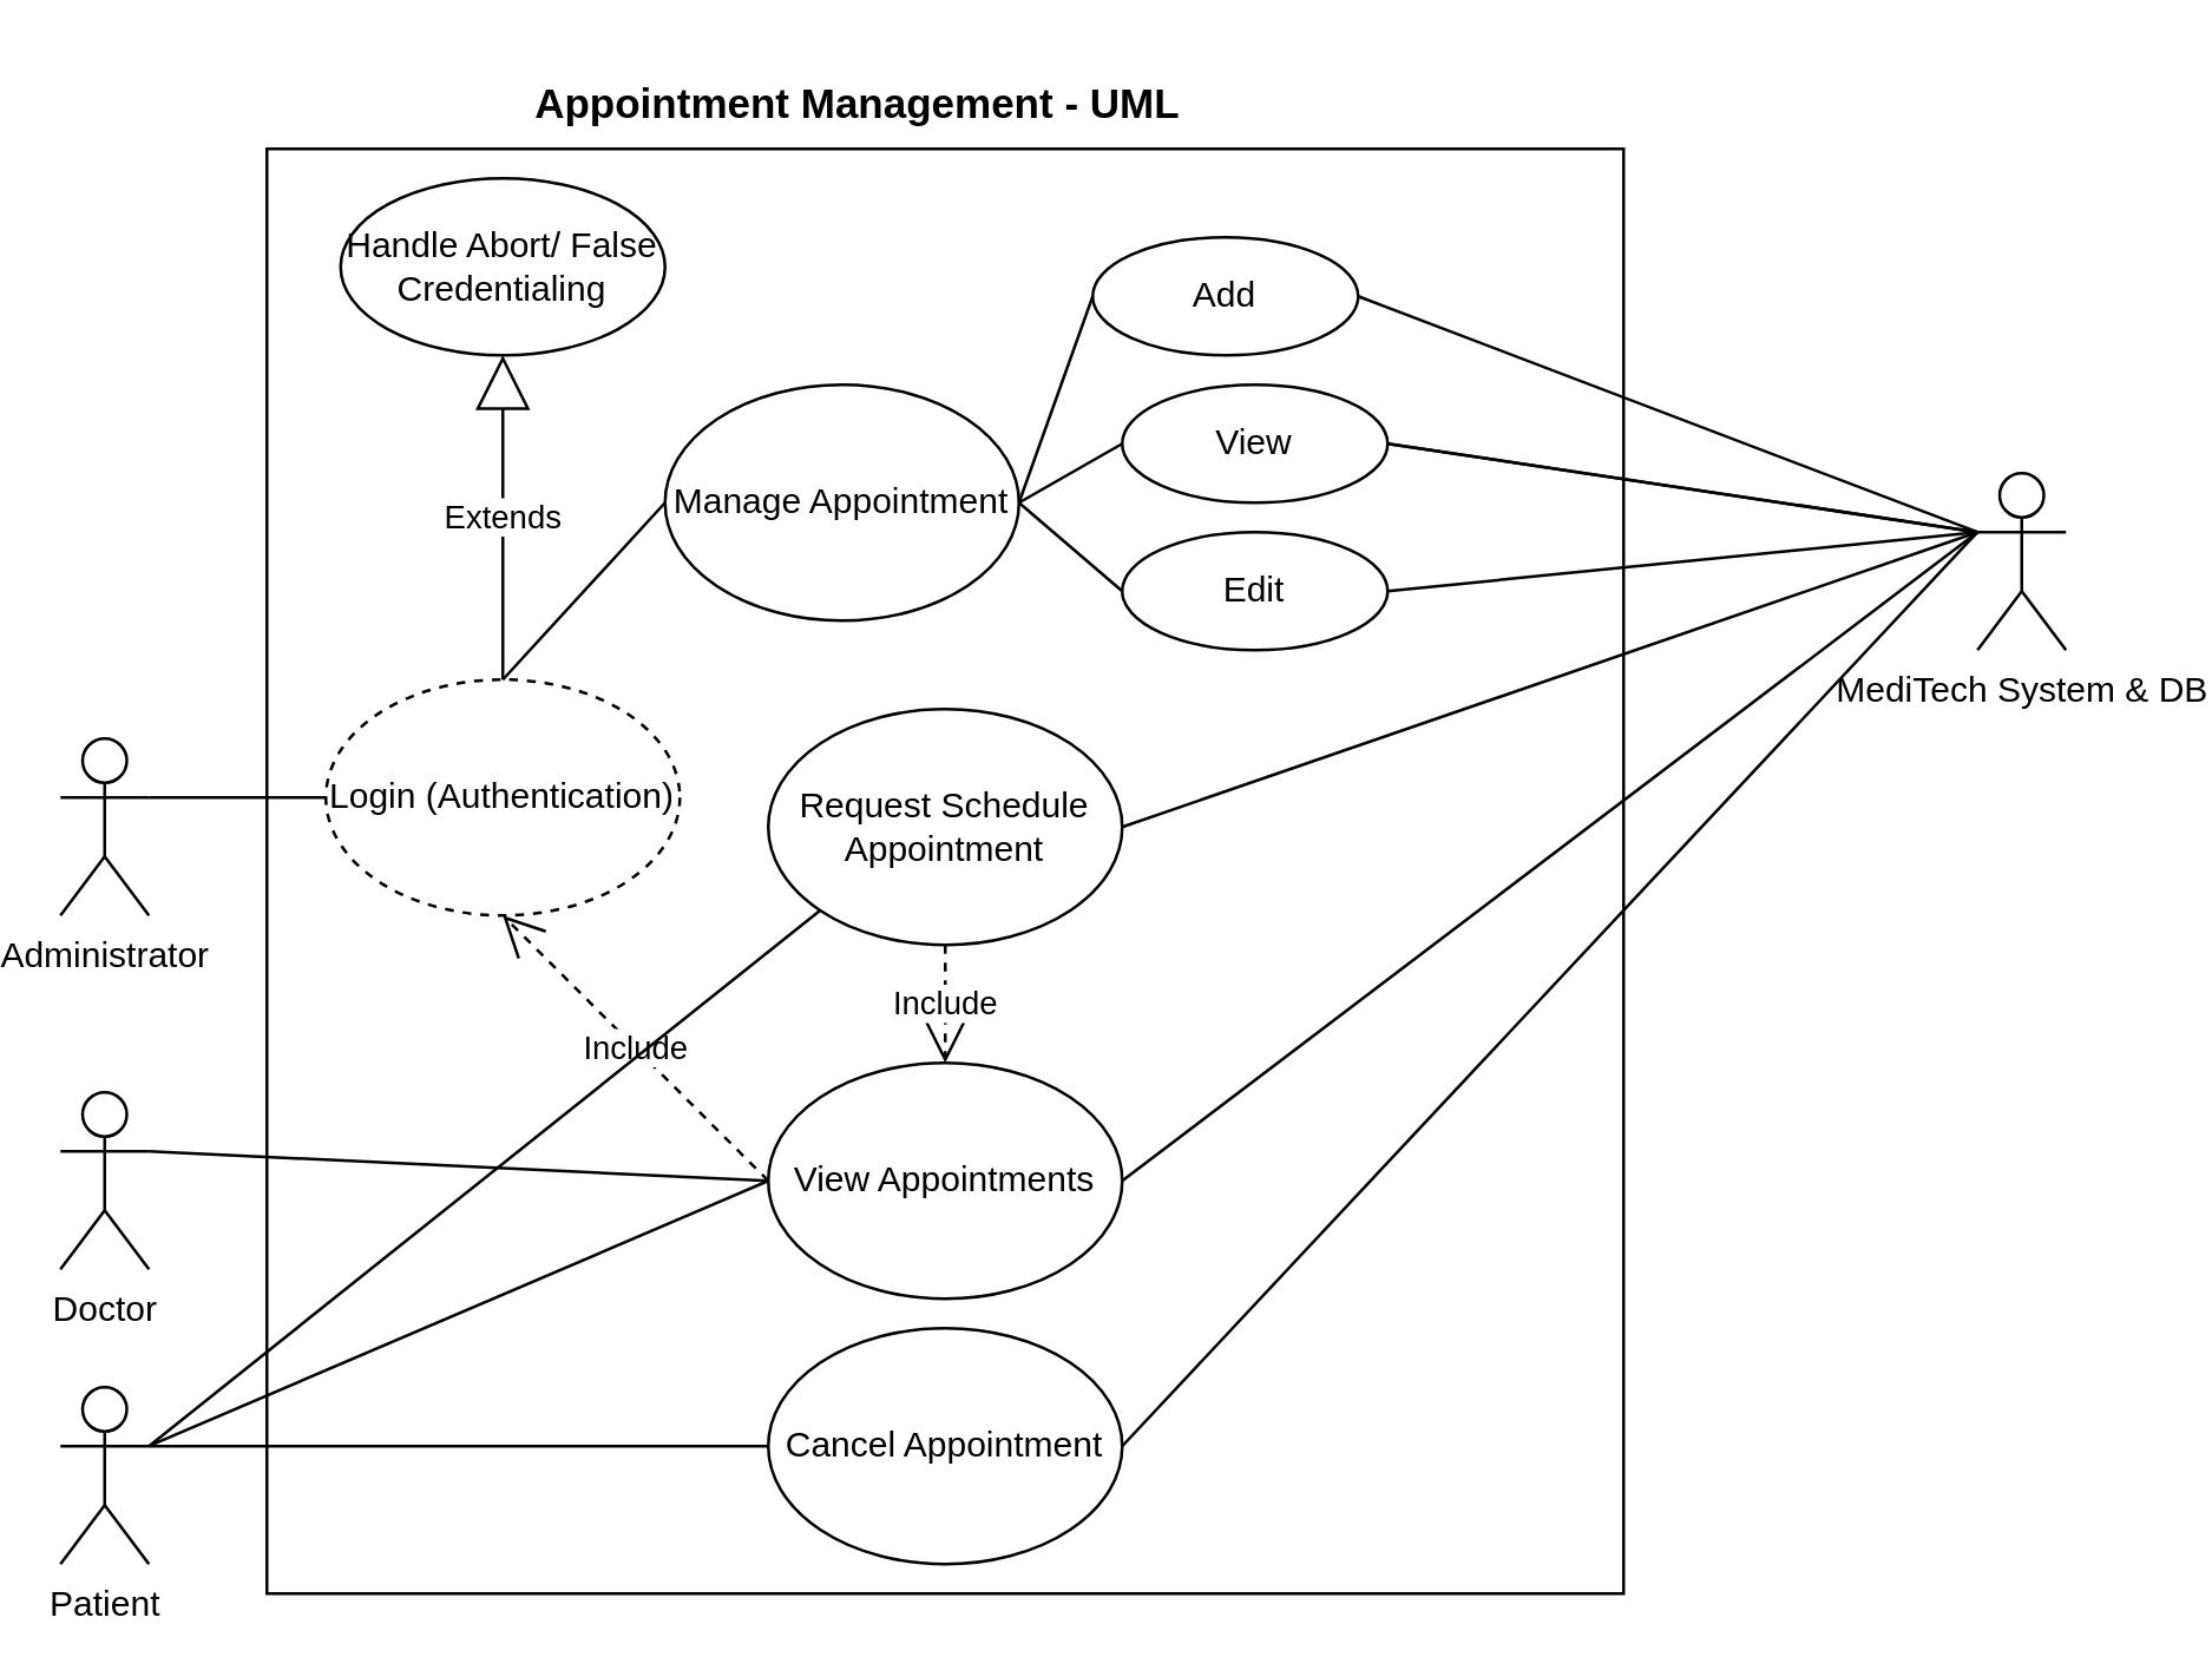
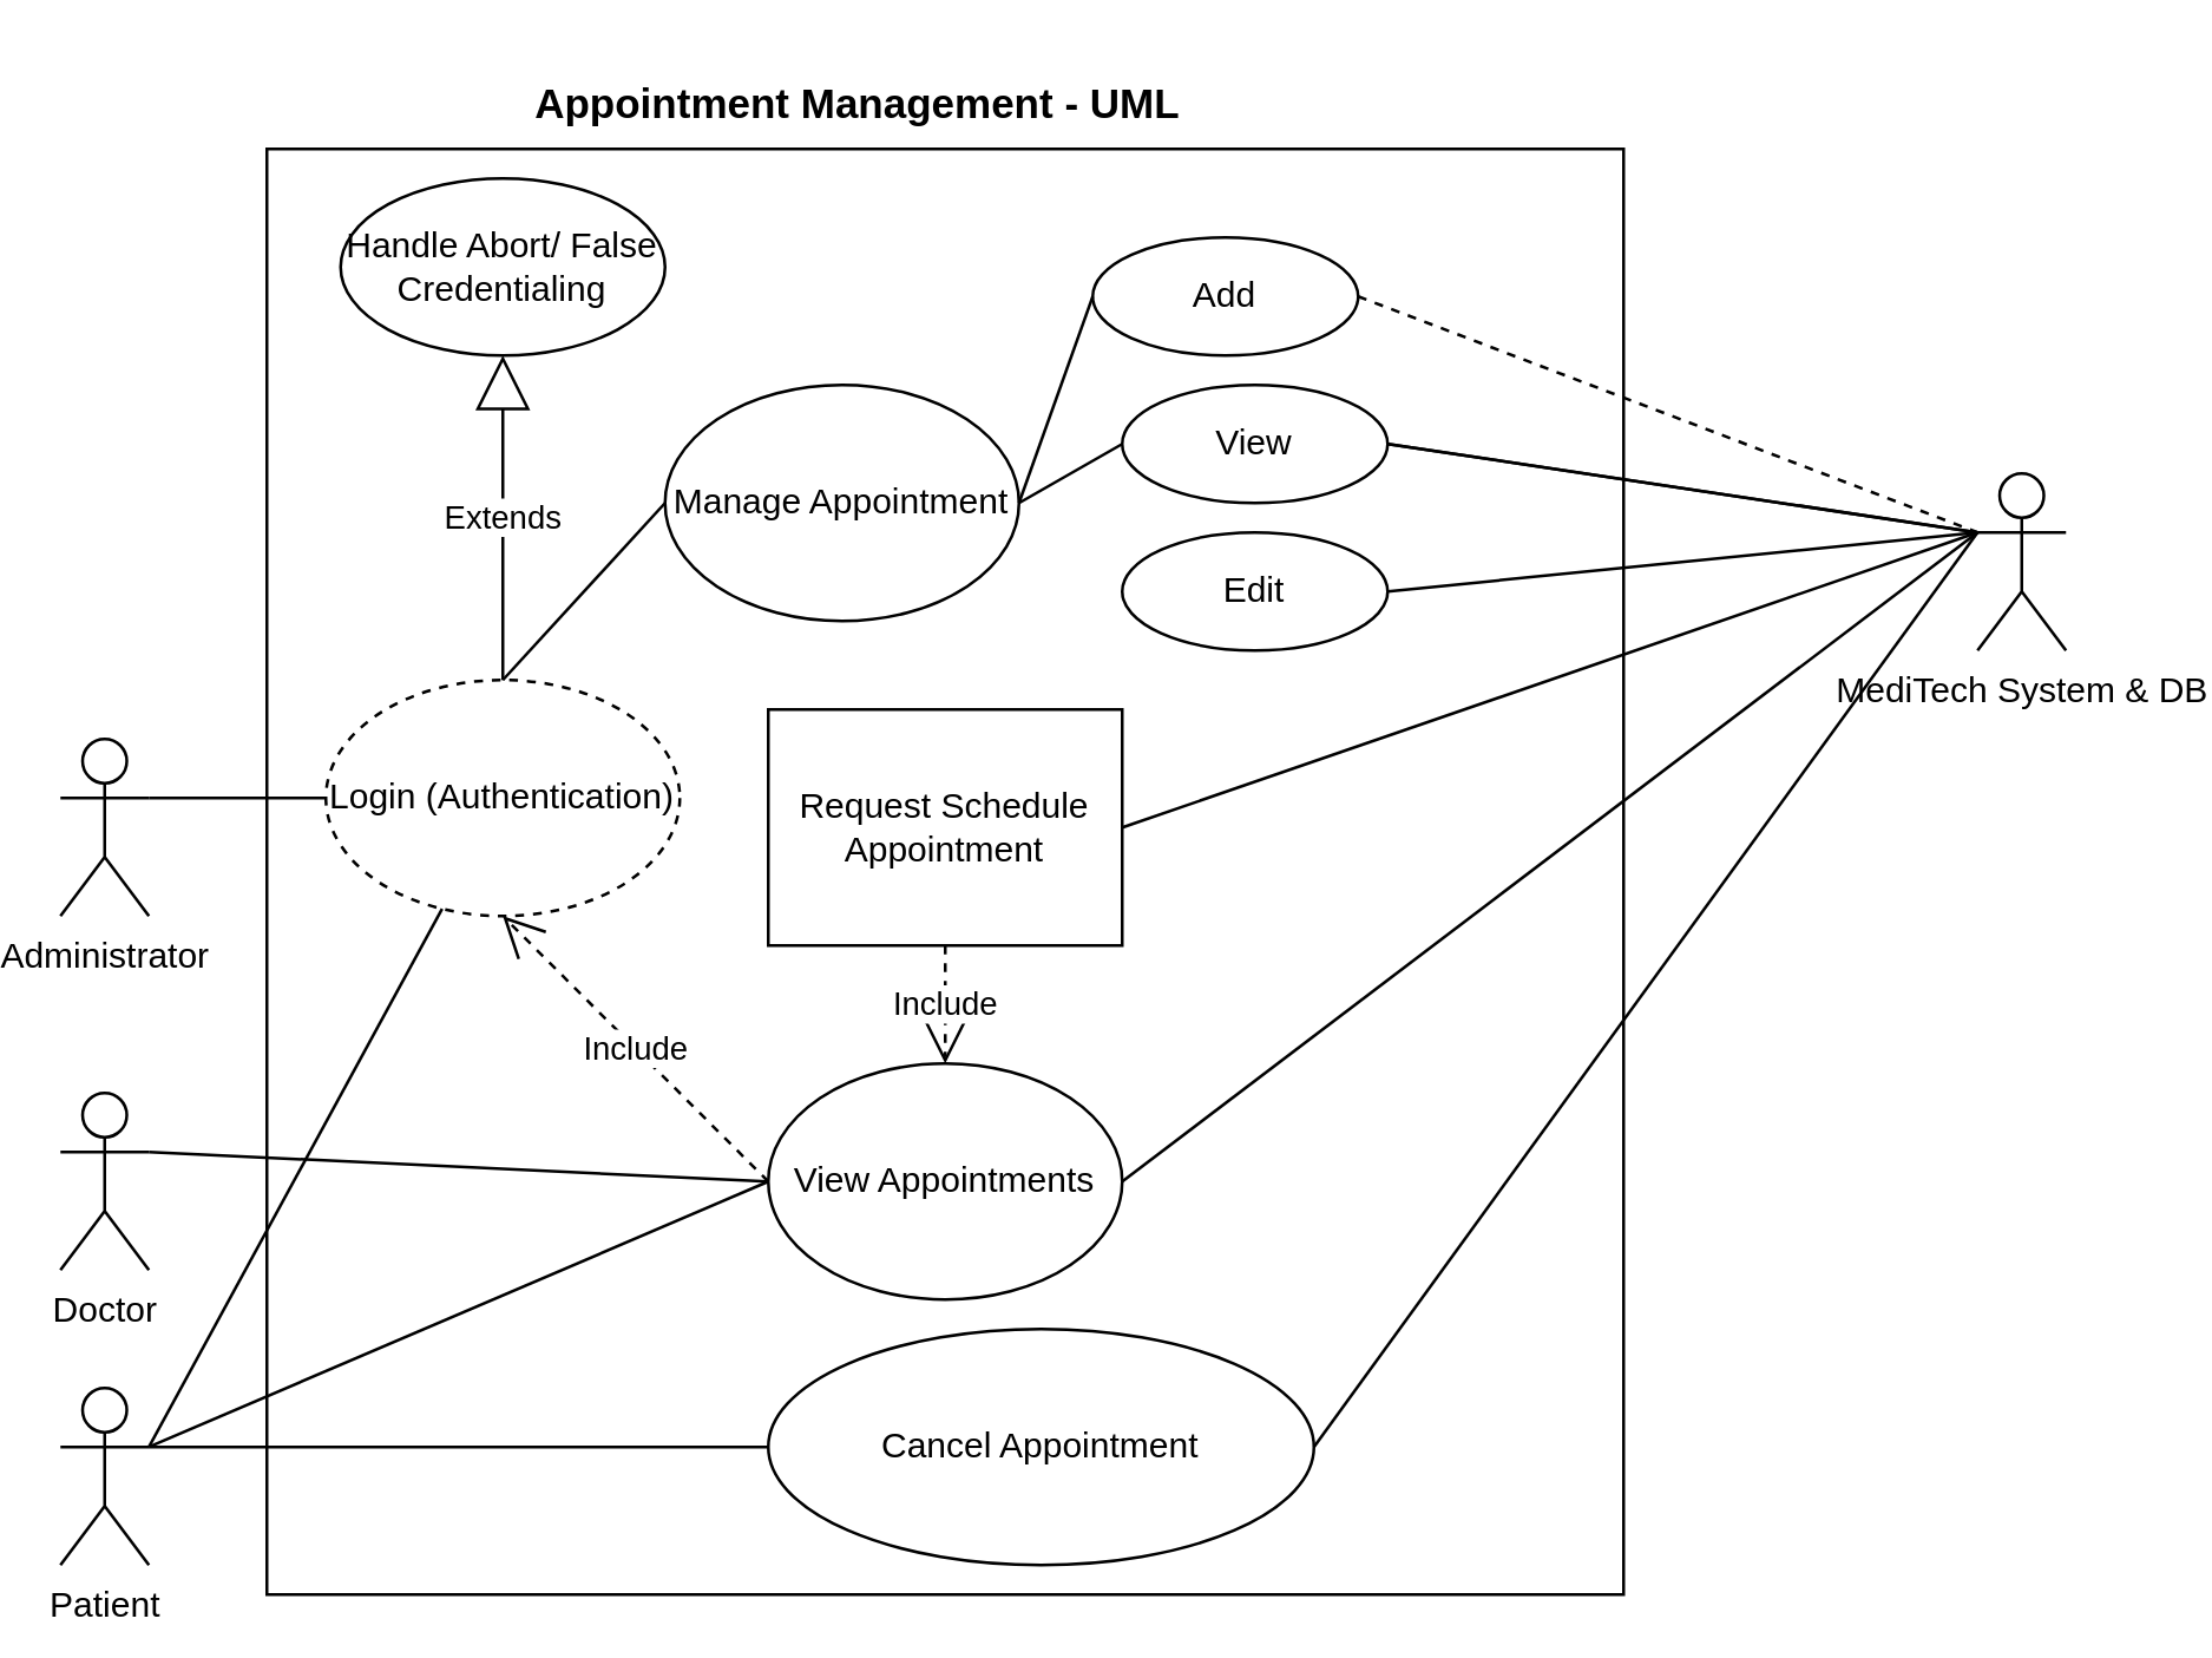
  <mxCell id="0" />
  <mxCell id="1" parent="0" />
  <mxCell id="2" value="" style="rounded=0;whiteSpace=wrap;html=1;" vertex="1" parent="1"><mxGeometry x="90" y="50" width="460" height="490" as="geometry" /></mxCell>
  <mxCell id="3" value="Administrator" style="shape=umlActor;verticalLabelPosition=bottom;verticalAlign=top;html=1;outlineConnect=0;" vertex="1" parent="1"><mxGeometry x="20" y="250" width="30" height="60" as="geometry" /></mxCell>
  <mxCell id="4" value="Manage Appointment" style="ellipse;whiteSpace=wrap;html=1;" vertex="1" parent="1"><mxGeometry x="225" y="130" width="120" height="80" as="geometry" /></mxCell>
- <mxCell id="5" value="Cancel Appointment" style="ellipse;whiteSpace=wrap;html=1;" vertex="1" parent="1"><mxGeometry x="260" y="450" width="120" height="80" as="geometry" /></mxCell>
+ <mxCell id="5" value="Cancel Appointment" style="ellipse;whiteSpace=wrap;html=1;" vertex="1" parent="1"><mxGeometry x="260" y="450" width="185" height="80" as="geometry" /></mxCell>
  <mxCell id="6" value="View Appointments" style="ellipse;whiteSpace=wrap;html=1;" vertex="1" parent="1"><mxGeometry x="260" y="360" width="120" height="80" as="geometry" /></mxCell>
  <mxCell id="7" value="&lt;b&gt;&lt;font style=&quot;font-size: 14px;&quot;&gt;Appointment Management - UML&amp;nbsp;&lt;/font&gt;&lt;/b&gt;" style="text;html=1;align=center;verticalAlign=middle;whiteSpace=wrap;rounded=0;" vertex="1" parent="1"><mxGeometry x="165" y="20" width="255" height="30" as="geometry" /></mxCell>
  <mxCell id="8" value="Login (Authentication)" style="ellipse;whiteSpace=wrap;html=1;dashed=1;" vertex="1" parent="1"><mxGeometry x="110" y="230" width="120" height="80" as="geometry" /></mxCell>
  <mxCell id="9" value="" style="endArrow=none;html=1;rounded=0;exitX=1;exitY=0.333;exitDx=0;exitDy=0;exitPerimeter=0;entryX=0;entryY=0.5;entryDx=0;entryDy=0;" edge="1" parent="1" source="3" target="8"><mxGeometry width="50" height="50" relative="1" as="geometry"><mxPoint x="370" y="260" as="sourcePoint" /><mxPoint x="420" y="210" as="targetPoint" /></mxGeometry></mxCell>
  <mxCell id="10" value="" style="endArrow=none;html=1;rounded=0;exitX=0.5;exitY=0;exitDx=0;exitDy=0;entryX=0;entryY=0.5;entryDx=0;entryDy=0;" edge="1" parent="1" source="8" target="4"><mxGeometry width="50" height="50" relative="1" as="geometry"><mxPoint x="370" y="260" as="sourcePoint" /><mxPoint x="420" y="210" as="targetPoint" /></mxGeometry></mxCell>
  <mxCell id="11" value="Doctor" style="shape=umlActor;verticalLabelPosition=bottom;verticalAlign=top;html=1;outlineConnect=0;" vertex="1" parent="1"><mxGeometry x="20" y="370" width="30" height="60" as="geometry" /></mxCell>
  <mxCell id="12" value="MediTech System &amp;amp; DB" style="shape=umlActor;verticalLabelPosition=bottom;verticalAlign=top;html=1;outlineConnect=0;" vertex="1" parent="1"><mxGeometry x="670" y="160" width="30" height="60" as="geometry" /></mxCell>
  <mxCell id="13" value="" style="endArrow=none;html=1;rounded=0;exitX=1;exitY=0.5;exitDx=0;exitDy=0;entryX=0;entryY=0.333;entryDx=0;entryDy=0;entryPerimeter=0;" edge="1" parent="1" source="5" target="12"><mxGeometry width="50" height="50" relative="1" as="geometry"><mxPoint x="370" y="260" as="sourcePoint" /><mxPoint x="420" y="210" as="targetPoint" /></mxGeometry></mxCell>
  <mxCell id="14" value="" style="endArrow=none;html=1;rounded=0;exitX=1;exitY=0.5;exitDx=0;exitDy=0;entryX=0;entryY=0.333;entryDx=0;entryDy=0;entryPerimeter=0;" edge="1" parent="1" source="6" target="12"><mxGeometry width="50" height="50" relative="1" as="geometry"><mxPoint x="370" y="260" as="sourcePoint" /><mxPoint x="420" y="210" as="targetPoint" /></mxGeometry></mxCell>
  <mxCell id="15" value="Add" style="ellipse;whiteSpace=wrap;html=1;" vertex="1" parent="1"><mxGeometry x="370" y="80" width="90" height="40" as="geometry" /></mxCell>
  <mxCell id="16" value="Edit" style="ellipse;whiteSpace=wrap;html=1;" vertex="1" parent="1"><mxGeometry x="380" y="180" width="90" height="40" as="geometry" /></mxCell>
  <mxCell id="17" value="" style="endArrow=none;html=1;rounded=0;exitX=1;exitY=0.5;exitDx=0;exitDy=0;entryX=0;entryY=0.5;entryDx=0;entryDy=0;" edge="1" parent="1" source="4" target="15"><mxGeometry width="50" height="50" relative="1" as="geometry"><mxPoint x="370" y="300" as="sourcePoint" /><mxPoint x="420" y="250" as="targetPoint" /></mxGeometry></mxCell>
  <mxCell id="18" value="" style="endArrow=none;html=1;rounded=0;exitX=1;exitY=0.5;exitDx=0;exitDy=0;entryX=0;entryY=0.5;entryDx=0;entryDy=0;" edge="1" parent="1" source="30"><mxGeometry width="50" height="50" relative="1" as="geometry"><mxPoint x="370" y="300" as="sourcePoint" /><mxPoint x="430" y="140" as="targetPoint" /></mxGeometry></mxCell>
- <mxCell id="19" value="" style="endArrow=none;html=1;rounded=0;exitX=1;exitY=0.5;exitDx=0;exitDy=0;entryX=0;entryY=0.5;entryDx=0;entryDy=0;" edge="1" parent="1" source="4" target="16"><mxGeometry width="50" height="50" relative="1" as="geometry"><mxPoint x="370" y="300" as="sourcePoint" /><mxPoint x="420" y="250" as="targetPoint" /></mxGeometry></mxCell>
- <mxCell id="20" value="" style="endArrow=none;html=1;rounded=0;exitX=1;exitY=0.5;exitDx=0;exitDy=0;entryX=0;entryY=0.333;entryDx=0;entryDy=0;entryPerimeter=0;" edge="1" parent="1" source="15" target="12"><mxGeometry width="50" height="50" relative="1" as="geometry"><mxPoint x="370" y="300" as="sourcePoint" /><mxPoint x="420" y="250" as="targetPoint" /></mxGeometry></mxCell>
+ <mxCell id="20" value="" style="endArrow=none;html=1;rounded=0;exitX=1;exitY=0.5;exitDx=0;exitDy=0;entryX=0;entryY=0.333;entryDx=0;entryDy=0;entryPerimeter=0;dashed=1;" edge="1" parent="1" source="15" target="12"><mxGeometry width="50" height="50" relative="1" as="geometry"><mxPoint x="370" y="300" as="sourcePoint" /><mxPoint x="420" y="250" as="targetPoint" /></mxGeometry></mxCell>
  <mxCell id="21" value="" style="endArrow=none;html=1;rounded=0;exitX=1;exitY=0.5;exitDx=0;exitDy=0;entryX=0;entryY=0.333;entryDx=0;entryDy=0;entryPerimeter=0;" edge="1" parent="1" source="30" target="12"><mxGeometry width="50" height="50" relative="1" as="geometry"><mxPoint x="520" y="140" as="sourcePoint" /><mxPoint x="420" y="250" as="targetPoint" /></mxGeometry></mxCell>
  <mxCell id="22" value="" style="endArrow=none;html=1;rounded=0;entryX=1;entryY=0.5;entryDx=0;entryDy=0;exitX=0;exitY=0.333;exitDx=0;exitDy=0;exitPerimeter=0;" edge="1" parent="1" source="12" target="30"><mxGeometry width="50" height="50" relative="1" as="geometry"><mxPoint x="370" y="300" as="sourcePoint" /><mxPoint x="420" y="250" as="targetPoint" /></mxGeometry></mxCell>
  <mxCell id="23" value="" style="endArrow=none;html=1;rounded=0;entryX=0;entryY=0.333;entryDx=0;entryDy=0;entryPerimeter=0;exitX=1;exitY=0.5;exitDx=0;exitDy=0;" edge="1" parent="1" source="16" target="12"><mxGeometry width="50" height="50" relative="1" as="geometry"><mxPoint x="370" y="300" as="sourcePoint" /><mxPoint x="420" y="250" as="targetPoint" /></mxGeometry></mxCell>
  <mxCell id="24" value="Handle Abort/ False Credentialing" style="ellipse;whiteSpace=wrap;html=1;" vertex="1" parent="1"><mxGeometry x="115" y="60" width="110" height="60" as="geometry" /></mxCell>
  <mxCell id="25" value="Extends" style="endArrow=block;endSize=16;endFill=0;html=1;rounded=0;exitX=0.5;exitY=0;exitDx=0;exitDy=0;" edge="1" parent="1" source="8" target="24"><mxGeometry width="160" relative="1" as="geometry"><mxPoint x="310" y="280" as="sourcePoint" /><mxPoint x="470" y="280" as="targetPoint" /></mxGeometry></mxCell>
  <mxCell id="26" value="Patient" style="shape=umlActor;verticalLabelPosition=bottom;verticalAlign=top;html=1;outlineConnect=0;" vertex="1" parent="1"><mxGeometry x="20" y="470" width="30" height="60" as="geometry" /></mxCell>
  <mxCell id="27" value="Include" style="endArrow=open;endSize=12;dashed=1;html=1;rounded=0;entryX=0.5;entryY=1;entryDx=0;entryDy=0;exitX=0;exitY=0.5;exitDx=0;exitDy=0;" edge="1" parent="1" source="6" target="8"><mxGeometry width="160" relative="1" as="geometry"><mxPoint x="174.5" y="500" as="sourcePoint" /><mxPoint x="174.5" y="410" as="targetPoint" /></mxGeometry></mxCell>
  <mxCell id="28" value="" style="endArrow=none;html=1;rounded=0;exitX=1;exitY=0.333;exitDx=0;exitDy=0;exitPerimeter=0;entryX=0;entryY=0.5;entryDx=0;entryDy=0;" edge="1" parent="1" source="11" target="6"><mxGeometry width="50" height="50" relative="1" as="geometry"><mxPoint x="370" y="360" as="sourcePoint" /><mxPoint x="420" y="310" as="targetPoint" /></mxGeometry></mxCell>
  <mxCell id="29" value="" style="endArrow=none;html=1;rounded=0;exitX=1;exitY=0.5;exitDx=0;exitDy=0;entryX=0;entryY=0.5;entryDx=0;entryDy=0;" edge="1" parent="1" source="4" target="30"><mxGeometry width="50" height="50" relative="1" as="geometry"><mxPoint x="345" y="170" as="sourcePoint" /><mxPoint x="430" y="140" as="targetPoint" /></mxGeometry></mxCell>
  <mxCell id="30" value="View" style="ellipse;whiteSpace=wrap;html=1;" vertex="1" parent="1"><mxGeometry x="380" y="130" width="90" height="40" as="geometry" /></mxCell>
  <mxCell id="31" value="" style="endArrow=none;html=1;rounded=0;exitX=1;exitY=0.333;exitDx=0;exitDy=0;exitPerimeter=0;entryX=0;entryY=0.5;entryDx=0;entryDy=0;" edge="1" parent="1" source="26" target="6"><mxGeometry width="50" height="50" relative="1" as="geometry"><mxPoint x="370" y="360" as="sourcePoint" /><mxPoint x="420" y="310" as="targetPoint" /></mxGeometry></mxCell>
  <mxCell id="32" value="" style="endArrow=none;html=1;rounded=0;entryX=1;entryY=0.333;entryDx=0;entryDy=0;entryPerimeter=0;exitX=0;exitY=0.5;exitDx=0;exitDy=0;" edge="1" parent="1" source="5" target="26"><mxGeometry width="50" height="50" relative="1" as="geometry"><mxPoint x="370" y="460" as="sourcePoint" /><mxPoint x="420" y="410" as="targetPoint" /></mxGeometry></mxCell>
- <mxCell id="33" value="Request Schedule Appointment" style="ellipse;whiteSpace=wrap;html=1;" vertex="1" parent="1"><mxGeometry x="260" y="240" width="120" height="80" as="geometry" /></mxCell>
- <mxCell id="34" value="" style="endArrow=none;html=1;rounded=0;exitX=1;exitY=0.333;exitDx=0;exitDy=0;exitPerimeter=0;entryX=0;entryY=1;entryDx=0;entryDy=0;" edge="1" parent="1" source="26" target="33"><mxGeometry width="50" height="50" relative="1" as="geometry"><mxPoint x="370" y="360" as="sourcePoint" /><mxPoint x="420" y="310" as="targetPoint" /></mxGeometry></mxCell>
+ <mxCell id="33" value="Request Schedule Appointment" style="whiteSpace=wrap;html=1;rounded=0;" vertex="1" parent="1"><mxGeometry x="260" y="240" width="120" height="80" as="geometry" /></mxCell>
+ <mxCell id="34" value="" style="endArrow=none;html=1;rounded=0;exitX=1;exitY=0.333;exitDx=0;exitDy=0;exitPerimeter=0;" edge="1" parent="1" source="26" target="8"><mxGeometry width="50" height="50" relative="1" as="geometry"><mxPoint x="370" y="360" as="sourcePoint" /><mxPoint x="420" y="310" as="targetPoint" /></mxGeometry></mxCell>
  <mxCell id="35" value="" style="endArrow=none;html=1;rounded=0;exitX=1;exitY=0.5;exitDx=0;exitDy=0;entryX=0;entryY=0.333;entryDx=0;entryDy=0;entryPerimeter=0;" edge="1" parent="1" source="33" target="12"><mxGeometry width="50" height="50" relative="1" as="geometry"><mxPoint x="370" y="360" as="sourcePoint" /><mxPoint x="420" y="310" as="targetPoint" /></mxGeometry></mxCell>
  <mxCell id="36" value="Include" style="endArrow=open;endSize=12;dashed=1;html=1;rounded=0;entryX=0.5;entryY=0;entryDx=0;entryDy=0;exitX=0.5;exitY=1;exitDx=0;exitDy=0;" edge="1" parent="1" source="33" target="6"><mxGeometry width="160" relative="1" as="geometry"><mxPoint x="320" y="290" as="sourcePoint" /><mxPoint x="240" y="280" as="targetPoint" /></mxGeometry></mxCell>
